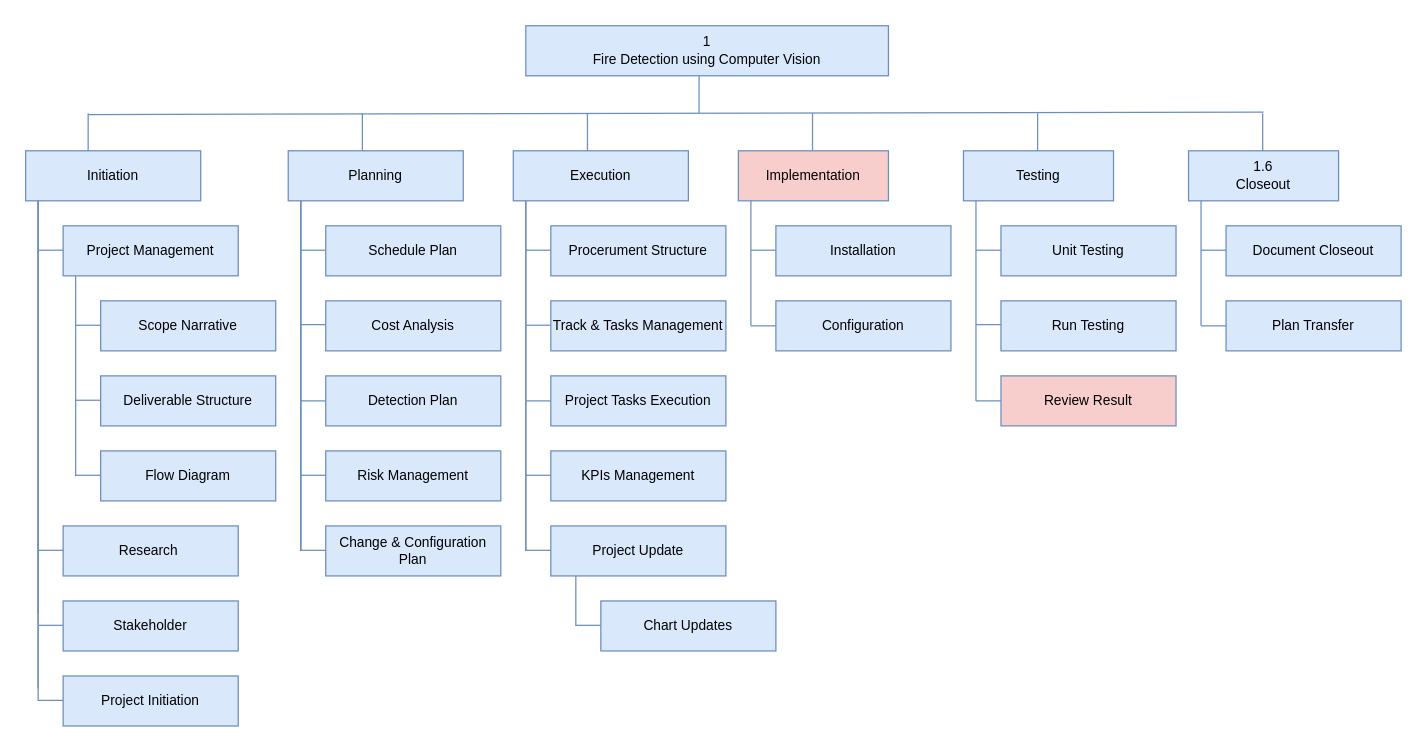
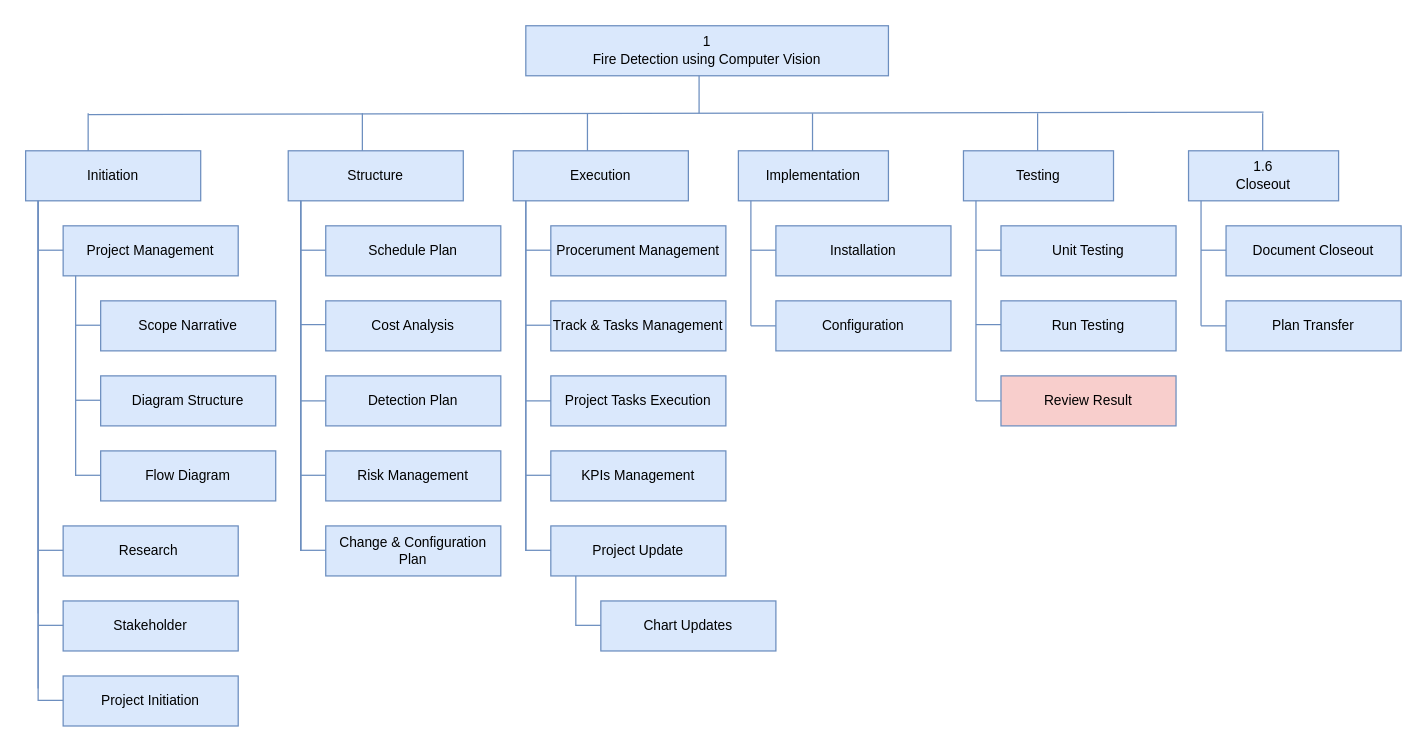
  <mxCell id="0" />
  <mxCell id="1" parent="0" />
  <mxCell id="2" value="&lt;font style=&quot;font-size: 11px;&quot;&gt;&lt;span style=&quot;font-size: 11px;&quot;&gt;1&lt;br style=&quot;font-size: 11px;&quot;&gt;Fire Detection using Computer Vision&lt;/span&gt;&lt;/font&gt;" style="rounded=0;whiteSpace=wrap;html=1;fillColor=#dae8fc;strokeColor=#6c8ebf;fontSize=11;" parent="1" vertex="1"><mxGeometry x="420" y="20" width="290" height="40" as="geometry" /></mxCell>
  <mxCell id="3" value="Initiation" style="rounded=0;whiteSpace=wrap;html=1;fillColor=#dae8fc;strokeColor=#6c8ebf;fontSize=11;" parent="1" vertex="1"><mxGeometry x="20" y="120" width="140" height="40" as="geometry" /></mxCell>
  <mxCell id="4" value="Project Initiation" style="rounded=0;whiteSpace=wrap;html=1;fillColor=#dae8fc;strokeColor=#6c8ebf;fontSize=11;" parent="1" vertex="1"><mxGeometry x="50" y="540" width="140" height="40" as="geometry" /></mxCell>
- <mxCell id="5" value="Planning" style="rounded=0;whiteSpace=wrap;html=1;fillColor=#dae8fc;strokeColor=#6c8ebf;fontSize=11;" parent="1" vertex="1"><mxGeometry x="230" y="120" width="140" height="40" as="geometry" /></mxCell>
+ <mxCell id="5" value="Structure" style="rounded=0;whiteSpace=wrap;html=1;fillColor=#dae8fc;strokeColor=#6c8ebf;fontSize=11;" parent="1" vertex="1"><mxGeometry x="230" y="120" width="140" height="40" as="geometry" /></mxCell>
  <mxCell id="6" value="Schedule Plan" style="rounded=0;whiteSpace=wrap;html=1;align=center;fillColor=#dae8fc;strokeColor=#6c8ebf;fontSize=11;" parent="1" vertex="1"><mxGeometry x="260" y="180" width="140" height="40" as="geometry" /></mxCell>
  <mxCell id="7" value="Cost Analysis" style="rounded=0;whiteSpace=wrap;html=1;align=center;fillColor=#dae8fc;strokeColor=#6c8ebf;fontSize=11;" parent="1" vertex="1"><mxGeometry x="260" y="240" width="140" height="40" as="geometry" /></mxCell>
  <mxCell id="8" value="Detection Plan" style="rounded=0;whiteSpace=wrap;html=1;align=center;fillColor=#dae8fc;strokeColor=#6c8ebf;fontSize=11;" parent="1" vertex="1"><mxGeometry x="260" y="300" width="140" height="40" as="geometry" /></mxCell>
  <mxCell id="9" value="Project Management" style="rounded=0;whiteSpace=wrap;html=1;fillColor=#dae8fc;strokeColor=#6c8ebf;fontSize=11;" parent="1" vertex="1"><mxGeometry x="50" y="180" width="140" height="40" as="geometry" /></mxCell>
  <mxCell id="10" value="Scope Narrative" style="rounded=0;whiteSpace=wrap;html=1;fillColor=#dae8fc;strokeColor=#6c8ebf;fontSize=11;" parent="1" vertex="1"><mxGeometry x="80" y="240" width="140" height="40" as="geometry" /></mxCell>
- <mxCell id="11" value="Deliverable Structure" style="rounded=0;whiteSpace=wrap;html=1;fillColor=#dae8fc;strokeColor=#6c8ebf;fontSize=11;" parent="1" vertex="1"><mxGeometry x="80" y="300" width="140" height="40" as="geometry" /></mxCell>
+ <mxCell id="11" value="Diagram Structure" style="rounded=0;whiteSpace=wrap;html=1;fillColor=#dae8fc;strokeColor=#6c8ebf;fontSize=11;" parent="1" vertex="1"><mxGeometry x="80" y="300" width="140" height="40" as="geometry" /></mxCell>
  <mxCell id="12" value="Flow Diagram" style="rounded=0;whiteSpace=wrap;html=1;fillColor=#dae8fc;strokeColor=#6c8ebf;fontSize=11;" parent="1" vertex="1"><mxGeometry x="80" y="360" width="140" height="40" as="geometry" /></mxCell>
  <mxCell id="13" value="Research&amp;nbsp;" style="rounded=0;whiteSpace=wrap;html=1;fillColor=#dae8fc;strokeColor=#6c8ebf;fontSize=11;" parent="1" vertex="1"><mxGeometry x="50" y="420" width="140" height="40" as="geometry" /></mxCell>
  <mxCell id="14" value="Stakeholder" style="rounded=0;whiteSpace=wrap;html=1;fillColor=#dae8fc;strokeColor=#6c8ebf;fontSize=11;" parent="1" vertex="1"><mxGeometry x="50" y="480" width="140" height="40" as="geometry" /></mxCell>
  <mxCell id="15" value="Risk Management" style="rounded=0;whiteSpace=wrap;html=1;align=center;fillColor=#dae8fc;strokeColor=#6c8ebf;fontSize=11;" parent="1" vertex="1"><mxGeometry x="260" y="360" width="140" height="40" as="geometry" /></mxCell>
  <mxCell id="16" value="Change &amp;amp; Configuration Plan" style="rounded=0;whiteSpace=wrap;html=1;align=center;fillColor=#dae8fc;strokeColor=#6c8ebf;fontSize=11;" parent="1" vertex="1"><mxGeometry x="260" y="420" width="140" height="40" as="geometry" /></mxCell>
  <mxCell id="17" value="Execution" style="rounded=0;whiteSpace=wrap;html=1;align=center;fillColor=#dae8fc;strokeColor=#6c8ebf;fontSize=11;" parent="1" vertex="1"><mxGeometry x="410" y="120" width="140" height="40" as="geometry" /></mxCell>
- <mxCell id="18" value="&lt;font style=&quot;font-size: 11px&quot;&gt;Procerument Structure&lt;/font&gt;" style="rounded=0;whiteSpace=wrap;html=1;fillColor=#dae8fc;strokeColor=#6c8ebf;fontSize=11;" parent="1" vertex="1"><mxGeometry x="440" y="180" width="140" height="40" as="geometry" /></mxCell>
+ <mxCell id="18" value="&lt;font style=&quot;font-size: 11px&quot;&gt;Procerument Management&lt;/font&gt;" style="rounded=0;whiteSpace=wrap;html=1;fillColor=#dae8fc;strokeColor=#6c8ebf;fontSize=11;" parent="1" vertex="1"><mxGeometry x="440" y="180" width="140" height="40" as="geometry" /></mxCell>
  <mxCell id="19" value="Track &amp;amp; Tasks Management" style="rounded=0;whiteSpace=wrap;html=1;fillColor=#dae8fc;strokeColor=#6c8ebf;fontSize=11;" parent="1" vertex="1"><mxGeometry x="440" y="240" width="140" height="40" as="geometry" /></mxCell>
  <mxCell id="20" value="Project Tasks Execution" style="rounded=0;whiteSpace=wrap;html=1;fillColor=#dae8fc;strokeColor=#6c8ebf;fontSize=11;" parent="1" vertex="1"><mxGeometry x="440" y="300" width="140" height="40" as="geometry" /></mxCell>
  <mxCell id="21" value="KPIs Management" style="rounded=0;whiteSpace=wrap;html=1;fillColor=#dae8fc;strokeColor=#6c8ebf;fontSize=11;" parent="1" vertex="1"><mxGeometry x="440" y="360" width="140" height="40" as="geometry" /></mxCell>
  <mxCell id="22" value="Project Update" style="rounded=0;whiteSpace=wrap;html=1;fillColor=#dae8fc;strokeColor=#6c8ebf;fontSize=11;" parent="1" vertex="1"><mxGeometry x="440" y="420" width="140" height="40" as="geometry" /></mxCell>
  <mxCell id="23" value="Chart Updates" style="rounded=0;whiteSpace=wrap;html=1;fillColor=#dae8fc;strokeColor=#6c8ebf;fontSize=11;" parent="1" vertex="1"><mxGeometry x="480" y="480" width="140" height="40" as="geometry" /></mxCell>
  <mxCell id="24" value="1.6&lt;br style=&quot;font-size: 11px;&quot;&gt;Closeout" style="rounded=0;whiteSpace=wrap;html=1;align=center;fillColor=#dae8fc;strokeColor=#6c8ebf;fontSize=11;" parent="1" vertex="1"><mxGeometry x="950" y="120" width="120" height="40" as="geometry" /></mxCell>
  <mxCell id="25" value="Document Closeout" style="rounded=0;whiteSpace=wrap;html=1;align=center;fillColor=#dae8fc;strokeColor=#6c8ebf;fontSize=11;" parent="1" vertex="1"><mxGeometry x="980" y="180" width="140" height="40" as="geometry" /></mxCell>
  <mxCell id="26" value="Plan Transfer" style="rounded=0;whiteSpace=wrap;html=1;align=center;fillColor=#dae8fc;strokeColor=#6c8ebf;fontSize=11;" parent="1" vertex="1"><mxGeometry x="980" y="240" width="140" height="40" as="geometry" /></mxCell>
- <mxCell id="27" value="Implementation" style="rounded=0;whiteSpace=wrap;html=1;align=center;fillColor=#f8cecc;strokeColor=#6c8ebf;fontSize=11;" parent="1" vertex="1"><mxGeometry x="590" y="120" width="120" height="40" as="geometry" /></mxCell>
+ <mxCell id="27" value="Implementation" style="rounded=0;whiteSpace=wrap;html=1;align=center;fillColor=#dae8fc;strokeColor=#6c8ebf;fontSize=11;" parent="1" vertex="1"><mxGeometry x="590" y="120" width="120" height="40" as="geometry" /></mxCell>
  <mxCell id="28" value="Installation" style="rounded=0;whiteSpace=wrap;html=1;align=center;fillColor=#dae8fc;strokeColor=#6c8ebf;fontSize=11;" parent="1" vertex="1"><mxGeometry x="620" y="180" width="140" height="40" as="geometry" /></mxCell>
  <mxCell id="29" value="Configuration" style="rounded=0;whiteSpace=wrap;html=1;align=center;fillColor=#dae8fc;strokeColor=#6c8ebf;fontSize=11;" parent="1" vertex="1"><mxGeometry x="620" y="240" width="140" height="40" as="geometry" /></mxCell>
  <mxCell id="30" value="Testing" style="rounded=0;whiteSpace=wrap;html=1;align=center;fillColor=#dae8fc;strokeColor=#6c8ebf;fontSize=11;" parent="1" vertex="1"><mxGeometry x="770" y="120" width="120" height="40" as="geometry" /></mxCell>
  <mxCell id="31" value="Unit Testing" style="rounded=0;whiteSpace=wrap;html=1;align=center;fillColor=#dae8fc;strokeColor=#6c8ebf;fontSize=11;" parent="1" vertex="1"><mxGeometry x="800" y="180" width="140" height="40" as="geometry" /></mxCell>
  <mxCell id="32" value="Run Testing" style="rounded=0;whiteSpace=wrap;html=1;align=center;fillColor=#dae8fc;strokeColor=#6c8ebf;fontSize=11;" parent="1" vertex="1"><mxGeometry x="800" y="240" width="140" height="40" as="geometry" /></mxCell>
  <mxCell id="33" value="Review Result" style="rounded=0;whiteSpace=wrap;html=1;align=center;fillColor=#f8cecc;strokeColor=#6c8ebf;fontSize=11;" parent="1" vertex="1"><mxGeometry x="800" y="300" width="140" height="40" as="geometry" /></mxCell>
  <mxCell id="34" value="" style="endArrow=none;html=1;fillColor=#dae8fc;strokeColor=#6c8ebf;fontSize=11;" parent="1" edge="1"><mxGeometry width="50" height="50" relative="1" as="geometry"><mxPoint x="30" y="490" as="sourcePoint" /><mxPoint x="30" y="160" as="targetPoint" /></mxGeometry></mxCell>
  <mxCell id="35" value="" style="endArrow=none;html=1;fillColor=#dae8fc;strokeColor=#6c8ebf;fontSize=11;" parent="1" edge="1"><mxGeometry width="50" height="50" relative="1" as="geometry"><mxPoint x="30" y="199.5" as="sourcePoint" /><mxPoint x="50" y="199.5" as="targetPoint" /></mxGeometry></mxCell>
  <mxCell id="36" value="" style="endArrow=none;html=1;fillColor=#dae8fc;strokeColor=#6c8ebf;fontSize=11;" parent="1" edge="1"><mxGeometry width="50" height="50" relative="1" as="geometry"><mxPoint x="30" y="439.5" as="sourcePoint" /><mxPoint x="50" y="439.5" as="targetPoint" /></mxGeometry></mxCell>
  <mxCell id="37" value="" style="endArrow=none;html=1;fillColor=#dae8fc;strokeColor=#6c8ebf;fontSize=11;" parent="1" edge="1"><mxGeometry width="50" height="50" relative="1" as="geometry"><mxPoint x="30" y="559.5" as="sourcePoint" /><mxPoint x="50" y="559.5" as="targetPoint" /></mxGeometry></mxCell>
  <mxCell id="38" value="" style="endArrow=none;html=1;fillColor=#dae8fc;strokeColor=#6c8ebf;fontSize=11;" parent="1" edge="1"><mxGeometry width="50" height="50" relative="1" as="geometry"><mxPoint x="60" y="380" as="sourcePoint" /><mxPoint x="60" y="220" as="targetPoint" /></mxGeometry></mxCell>
  <mxCell id="39" value="" style="endArrow=none;html=1;fillColor=#dae8fc;strokeColor=#6c8ebf;fontSize=11;" parent="1" edge="1"><mxGeometry width="50" height="50" relative="1" as="geometry"><mxPoint x="240" y="440" as="sourcePoint" /><mxPoint x="240" y="160" as="targetPoint" /></mxGeometry></mxCell>
  <mxCell id="40" value="" style="endArrow=none;html=1;fillColor=#dae8fc;strokeColor=#6c8ebf;fontSize=11;" parent="1" edge="1"><mxGeometry width="50" height="50" relative="1" as="geometry"><mxPoint x="240" y="199.5" as="sourcePoint" /><mxPoint x="260" y="199.5" as="targetPoint" /></mxGeometry></mxCell>
  <mxCell id="41" value="" style="endArrow=none;html=1;fillColor=#dae8fc;strokeColor=#6c8ebf;fontSize=11;" parent="1" edge="1"><mxGeometry width="50" height="50" relative="1" as="geometry"><mxPoint x="960" y="199.5" as="sourcePoint" /><mxPoint x="980" y="199.5" as="targetPoint" /></mxGeometry></mxCell>
  <mxCell id="42" value="" style="endArrow=none;html=1;fillColor=#dae8fc;strokeColor=#6c8ebf;fontSize=11;" parent="1" edge="1"><mxGeometry width="50" height="50" relative="1" as="geometry"><mxPoint x="240" y="259" as="sourcePoint" /><mxPoint x="260" y="259" as="targetPoint" /></mxGeometry></mxCell>
  <mxCell id="43" value="" style="endArrow=none;html=1;fillColor=#dae8fc;strokeColor=#6c8ebf;fontSize=11;" parent="1" edge="1"><mxGeometry width="50" height="50" relative="1" as="geometry"><mxPoint x="240" y="379.5" as="sourcePoint" /><mxPoint x="260" y="379.5" as="targetPoint" /></mxGeometry></mxCell>
  <mxCell id="44" value="" style="endArrow=none;html=1;fillColor=#dae8fc;strokeColor=#6c8ebf;fontSize=11;" parent="1" edge="1"><mxGeometry width="50" height="50" relative="1" as="geometry"><mxPoint x="420" y="199.5" as="sourcePoint" /><mxPoint x="440" y="199.5" as="targetPoint" /></mxGeometry></mxCell>
  <mxCell id="45" value="" style="endArrow=none;html=1;fillColor=#dae8fc;strokeColor=#6c8ebf;fontSize=11;" parent="1" edge="1"><mxGeometry width="50" height="50" relative="1" as="geometry"><mxPoint x="240" y="439.5" as="sourcePoint" /><mxPoint x="260" y="439.5" as="targetPoint" /></mxGeometry></mxCell>
  <mxCell id="46" value="" style="endArrow=none;html=1;fillColor=#dae8fc;strokeColor=#6c8ebf;fontSize=11;" parent="1" edge="1"><mxGeometry width="50" height="50" relative="1" as="geometry"><mxPoint x="240" y="320" as="sourcePoint" /><mxPoint x="260" y="320" as="targetPoint" /></mxGeometry></mxCell>
  <mxCell id="47" value="" style="endArrow=none;html=1;fillColor=#dae8fc;strokeColor=#6c8ebf;fontSize=11;" parent="1" edge="1"><mxGeometry width="50" height="50" relative="1" as="geometry"><mxPoint x="420" y="440" as="sourcePoint" /><mxPoint x="420" y="160" as="targetPoint" /></mxGeometry></mxCell>
  <mxCell id="48" value="" style="endArrow=none;html=1;fillColor=#dae8fc;strokeColor=#6c8ebf;fontSize=11;" parent="1" edge="1"><mxGeometry width="50" height="50" relative="1" as="geometry"><mxPoint x="420" y="259.5" as="sourcePoint" /><mxPoint x="440" y="259.5" as="targetPoint" /></mxGeometry></mxCell>
  <mxCell id="49" value="" style="endArrow=none;html=1;fillColor=#dae8fc;strokeColor=#6c8ebf;fontSize=11;" parent="1" edge="1"><mxGeometry width="50" height="50" relative="1" as="geometry"><mxPoint x="600" y="199.5" as="sourcePoint" /><mxPoint x="620" y="199.5" as="targetPoint" /></mxGeometry></mxCell>
  <mxCell id="50" value="" style="endArrow=none;html=1;fillColor=#dae8fc;strokeColor=#6c8ebf;fontSize=11;" parent="1" edge="1"><mxGeometry width="50" height="50" relative="1" as="geometry"><mxPoint x="420" y="320" as="sourcePoint" /><mxPoint x="440" y="320" as="targetPoint" /></mxGeometry></mxCell>
  <mxCell id="51" value="" style="endArrow=none;html=1;fillColor=#dae8fc;strokeColor=#6c8ebf;fontSize=11;" parent="1" edge="1"><mxGeometry width="50" height="50" relative="1" as="geometry"><mxPoint x="420" y="379.5" as="sourcePoint" /><mxPoint x="440" y="379.5" as="targetPoint" /></mxGeometry></mxCell>
  <mxCell id="52" value="" style="endArrow=none;html=1;fillColor=#dae8fc;strokeColor=#6c8ebf;fontSize=11;" parent="1" edge="1"><mxGeometry width="50" height="50" relative="1" as="geometry"><mxPoint x="420" y="439.5" as="sourcePoint" /><mxPoint x="440" y="439.5" as="targetPoint" /></mxGeometry></mxCell>
  <mxCell id="53" value="" style="endArrow=none;html=1;fillColor=#dae8fc;strokeColor=#6c8ebf;fontSize=11;" parent="1" edge="1"><mxGeometry width="50" height="50" relative="1" as="geometry"><mxPoint x="780" y="259" as="sourcePoint" /><mxPoint x="800" y="259" as="targetPoint" /></mxGeometry></mxCell>
  <mxCell id="54" value="" style="endArrow=none;html=1;fillColor=#dae8fc;strokeColor=#6c8ebf;fontSize=11;" parent="1" edge="1"><mxGeometry width="50" height="50" relative="1" as="geometry"><mxPoint x="600" y="260" as="sourcePoint" /><mxPoint x="620" y="260" as="targetPoint" /></mxGeometry></mxCell>
  <mxCell id="55" value="" style="endArrow=none;html=1;fillColor=#dae8fc;strokeColor=#6c8ebf;fontSize=11;" parent="1" edge="1"><mxGeometry width="50" height="50" relative="1" as="geometry"><mxPoint x="780" y="199.5" as="sourcePoint" /><mxPoint x="800" y="199.5" as="targetPoint" /></mxGeometry></mxCell>
  <mxCell id="56" value="" style="endArrow=none;html=1;fillColor=#dae8fc;strokeColor=#6c8ebf;fontSize=11;" parent="1" edge="1"><mxGeometry width="50" height="50" relative="1" as="geometry"><mxPoint x="780" y="320" as="sourcePoint" /><mxPoint x="800" y="320" as="targetPoint" /></mxGeometry></mxCell>
  <mxCell id="57" value="" style="endArrow=none;html=1;fillColor=#dae8fc;strokeColor=#6c8ebf;fontSize=11;" parent="1" edge="1"><mxGeometry width="50" height="50" relative="1" as="geometry"><mxPoint x="600" y="260" as="sourcePoint" /><mxPoint x="600" y="160" as="targetPoint" /></mxGeometry></mxCell>
  <mxCell id="58" value="" style="endArrow=none;html=1;fillColor=#dae8fc;strokeColor=#6c8ebf;fontSize=11;" parent="1" edge="1"><mxGeometry width="50" height="50" relative="1" as="geometry"><mxPoint x="780" y="320" as="sourcePoint" /><mxPoint x="780" y="160" as="targetPoint" /></mxGeometry></mxCell>
  <mxCell id="59" value="" style="endArrow=none;html=1;fillColor=#dae8fc;strokeColor=#6c8ebf;fontSize=11;" parent="1" edge="1"><mxGeometry width="50" height="50" relative="1" as="geometry"><mxPoint x="960" y="260" as="sourcePoint" /><mxPoint x="960" y="160" as="targetPoint" /></mxGeometry></mxCell>
  <mxCell id="60" value="" style="endArrow=none;html=1;fillColor=#dae8fc;strokeColor=#6c8ebf;fontSize=11;" parent="1" edge="1"><mxGeometry width="50" height="50" relative="1" as="geometry"><mxPoint x="960" y="260" as="sourcePoint" /><mxPoint x="980" y="260" as="targetPoint" /></mxGeometry></mxCell>
  <mxCell id="61" value="" style="endArrow=none;html=1;fillColor=#dae8fc;strokeColor=#6c8ebf;fontSize=11;" parent="1" edge="1"><mxGeometry width="50" height="50" relative="1" as="geometry"><mxPoint x="30" y="499.5" as="sourcePoint" /><mxPoint x="50" y="499.5" as="targetPoint" /></mxGeometry></mxCell>
  <mxCell id="62" value="" style="endArrow=none;html=1;fillColor=#dae8fc;strokeColor=#6c8ebf;fontSize=11;" parent="1" edge="1"><mxGeometry width="50" height="50" relative="1" as="geometry"><mxPoint x="70" y="91" as="sourcePoint" /><mxPoint x="1010" y="89" as="targetPoint" /></mxGeometry></mxCell>
  <mxCell id="63" value="" style="endArrow=none;html=1;fillColor=#dae8fc;strokeColor=#6c8ebf;fontSize=11;" parent="1" edge="1"><mxGeometry width="50" height="50" relative="1" as="geometry"><mxPoint x="70" y="90" as="sourcePoint" /><mxPoint x="70" y="120" as="targetPoint" /></mxGeometry></mxCell>
  <mxCell id="64" value="" style="endArrow=none;html=1;fillColor=#dae8fc;strokeColor=#6c8ebf;fontSize=11;" parent="1" edge="1"><mxGeometry width="50" height="50" relative="1" as="geometry"><mxPoint x="649.29" y="90" as="sourcePoint" /><mxPoint x="649.29" y="120" as="targetPoint" /></mxGeometry></mxCell>
  <mxCell id="65" value="" style="endArrow=none;html=1;fillColor=#dae8fc;strokeColor=#6c8ebf;fontSize=11;" parent="1" edge="1"><mxGeometry width="50" height="50" relative="1" as="geometry"><mxPoint x="829.29" y="90" as="sourcePoint" /><mxPoint x="829.29" y="120" as="targetPoint" /></mxGeometry></mxCell>
  <mxCell id="66" value="" style="endArrow=none;html=1;fillColor=#dae8fc;strokeColor=#6c8ebf;fontSize=11;" parent="1" edge="1"><mxGeometry width="50" height="50" relative="1" as="geometry"><mxPoint x="289.29" y="90" as="sourcePoint" /><mxPoint x="289.29" y="120" as="targetPoint" /></mxGeometry></mxCell>
  <mxCell id="67" value="" style="endArrow=none;html=1;fillColor=#dae8fc;strokeColor=#6c8ebf;fontSize=11;" parent="1" edge="1"><mxGeometry width="50" height="50" relative="1" as="geometry"><mxPoint x="469.29" y="90" as="sourcePoint" /><mxPoint x="469.29" y="120" as="targetPoint" /></mxGeometry></mxCell>
  <mxCell id="68" value="" style="endArrow=none;html=1;fillColor=#dae8fc;strokeColor=#6c8ebf;fontSize=11;" parent="1" edge="1"><mxGeometry width="50" height="50" relative="1" as="geometry"><mxPoint x="1009.29" y="90" as="sourcePoint" /><mxPoint x="1009.29" y="120" as="targetPoint" /></mxGeometry></mxCell>
  <mxCell id="69" value="" style="endArrow=none;html=1;fillColor=#dae8fc;strokeColor=#6c8ebf;fontSize=11;" parent="1" edge="1"><mxGeometry width="50" height="50" relative="1" as="geometry"><mxPoint x="558.57" y="60" as="sourcePoint" /><mxPoint x="558.57" y="90" as="targetPoint" /></mxGeometry></mxCell>
  <mxCell id="70" value="" style="endArrow=none;html=1;fillColor=#dae8fc;strokeColor=#6c8ebf;fontSize=11;" parent="1" edge="1"><mxGeometry width="50" height="50" relative="1" as="geometry"><mxPoint x="420" y="440" as="sourcePoint" /><mxPoint x="420" y="160" as="targetPoint" /></mxGeometry></mxCell>
  <mxCell id="71" value="" style="endArrow=none;html=1;fillColor=#dae8fc;strokeColor=#6c8ebf;fontSize=11;" parent="1" edge="1"><mxGeometry width="50" height="50" relative="1" as="geometry"><mxPoint x="460" y="500" as="sourcePoint" /><mxPoint x="460" y="460" as="targetPoint" /></mxGeometry></mxCell>
  <mxCell id="72" value="" style="endArrow=none;html=1;fillColor=#dae8fc;strokeColor=#6c8ebf;fontSize=11;" parent="1" edge="1"><mxGeometry width="50" height="50" relative="1" as="geometry"><mxPoint x="30" y="550" as="sourcePoint" /><mxPoint x="30" y="160" as="targetPoint" /></mxGeometry></mxCell>
  <mxCell id="73" value="" style="endArrow=none;html=1;fillColor=#dae8fc;strokeColor=#6c8ebf;fontSize=11;" parent="1" edge="1"><mxGeometry width="50" height="50" relative="1" as="geometry"><mxPoint x="30" y="560" as="sourcePoint" /><mxPoint x="30" y="160" as="targetPoint" /></mxGeometry></mxCell>
  <mxCell id="74" value="" style="endArrow=none;html=1;fillColor=#dae8fc;strokeColor=#6c8ebf;fontSize=11;" parent="1" edge="1"><mxGeometry width="50" height="50" relative="1" as="geometry"><mxPoint x="240" y="440" as="sourcePoint" /><mxPoint x="240" y="160" as="targetPoint" /></mxGeometry></mxCell>
  <mxCell id="75" value="" style="endArrow=none;html=1;fillColor=#dae8fc;strokeColor=#6c8ebf;fontSize=11;" parent="1" edge="1"><mxGeometry width="50" height="50" relative="1" as="geometry"><mxPoint x="240" y="440" as="sourcePoint" /><mxPoint x="240" y="160" as="targetPoint" /></mxGeometry></mxCell>
  <mxCell id="76" value="" style="endArrow=none;html=1;fillColor=#dae8fc;strokeColor=#6c8ebf;fontSize=11;" parent="1" edge="1"><mxGeometry width="50" height="50" relative="1" as="geometry"><mxPoint x="60" y="319.5" as="sourcePoint" /><mxPoint x="80" y="319.5" as="targetPoint" /></mxGeometry></mxCell>
  <mxCell id="77" value="" style="endArrow=none;html=1;fillColor=#dae8fc;strokeColor=#6c8ebf;fontSize=11;" parent="1" edge="1"><mxGeometry width="50" height="50" relative="1" as="geometry"><mxPoint x="60" y="379.5" as="sourcePoint" /><mxPoint x="80" y="379.5" as="targetPoint" /></mxGeometry></mxCell>
  <mxCell id="78" value="" style="endArrow=none;html=1;fillColor=#dae8fc;strokeColor=#6c8ebf;fontSize=11;" parent="1" edge="1"><mxGeometry width="50" height="50" relative="1" as="geometry"><mxPoint x="60" y="259.5" as="sourcePoint" /><mxPoint x="80" y="259.5" as="targetPoint" /></mxGeometry></mxCell>
  <mxCell id="79" value="" style="endArrow=none;html=1;fillColor=#dae8fc;strokeColor=#6c8ebf;fontSize=11;" parent="1" edge="1"><mxGeometry width="50" height="50" relative="1" as="geometry"><mxPoint x="460" y="499.5" as="sourcePoint" /><mxPoint x="480" y="499.5" as="targetPoint" /></mxGeometry></mxCell>
